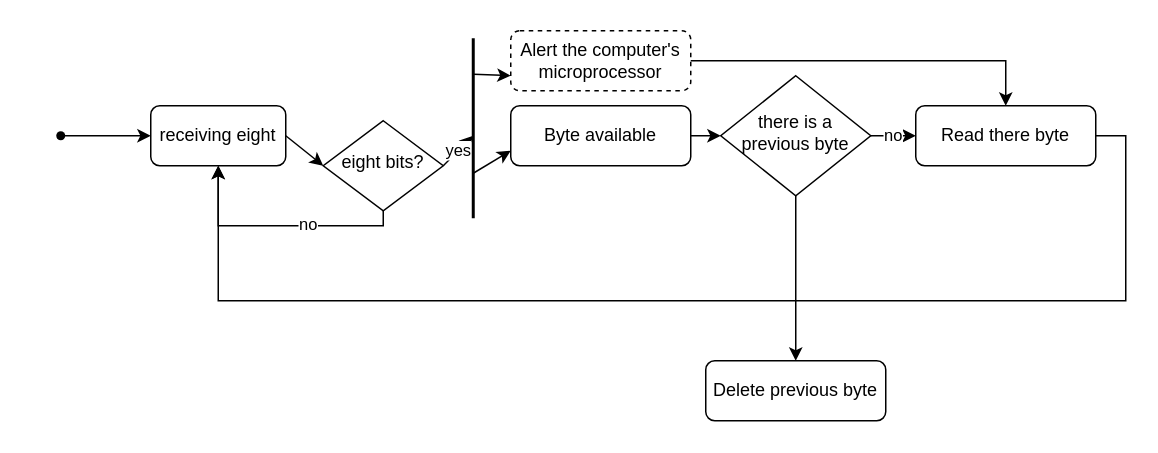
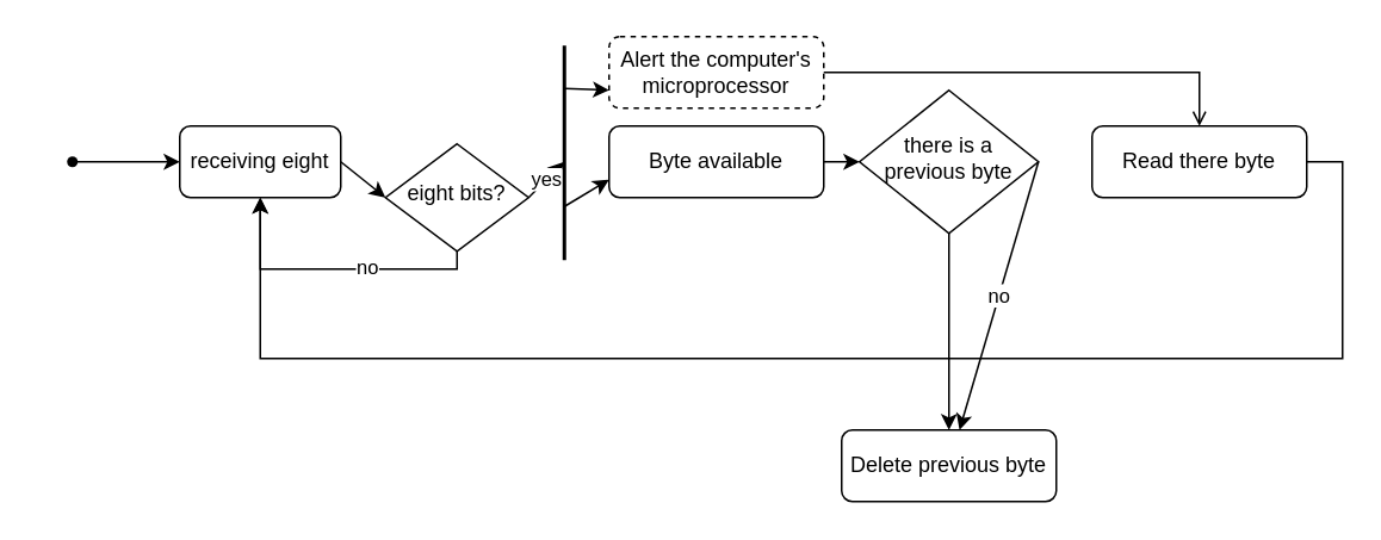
  <mxCell id="0" />
  <mxCell id="1" parent="0" />
  <mxCell id="2" value="Byte available" style="rounded=1;whiteSpace=wrap;html=1;fontSize=12;glass=0;strokeWidth=1;shadow=0;" parent="1" vertex="1"><mxGeometry x="340" y="70" width="120" height="40" as="geometry" /></mxCell>
  <mxCell id="3" value="there is a previous byte" style="rhombus;whiteSpace=wrap;html=1;shadow=0;fontFamily=Helvetica;fontSize=12;align=center;strokeWidth=1;spacing=6;spacingTop=-4;" parent="1" vertex="1"><mxGeometry x="480" y="50" width="100" height="80" as="geometry" /></mxCell>
  <mxCell id="4" value="" style="endArrow=classic;html=1;rounded=0;exitDx=0;exitDy=0;exitPerimeter=0;startArrow=none;entryX=0;entryY=0.5;entryDx=0;entryDy=0;" edge="1" parent="1" source="6" target="5"><mxGeometry width="50" height="50" relative="1" as="geometry"><mxPoint x="38" y="92" as="sourcePoint" /><mxPoint x="98" y="92" as="targetPoint" /></mxGeometry></mxCell>
  <mxCell id="5" value="receiving eight" style="rounded=1;whiteSpace=wrap;html=1;fontSize=12;glass=0;strokeWidth=1;shadow=0;" vertex="1" parent="1"><mxGeometry x="100" y="70" width="90" height="40" as="geometry" /></mxCell>
  <mxCell id="6" value="" style="shape=waypoint;sketch=0;fillStyle=solid;size=6;pointerEvents=1;points=[];fillColor=none;resizable=0;rotatable=0;perimeter=centerPerimeter;snapToPoint=1;" vertex="1" parent="1"><mxGeometry x="20" y="70" width="40" height="40" as="geometry" /></mxCell>
  <mxCell id="7" value="" style="endArrow=none;html=1;rounded=0;exitX=0.97;exitY=1.125;exitDx=0;exitDy=0;exitPerimeter=0;" edge="1" parent="1" target="6"><mxGeometry width="50" height="50" relative="1" as="geometry"><mxPoint x="38" y="92" as="sourcePoint" /><mxPoint x="98" y="92" as="targetPoint" /></mxGeometry></mxCell>
  <mxCell id="8" value="Alert the computer's microprocessor" style="rounded=1;whiteSpace=wrap;html=1;fontSize=12;glass=0;strokeWidth=1;shadow=0;dashed=1;" vertex="1" parent="1"><mxGeometry x="340" width="120" height="40" as="geometry" y="20" /></mxCell>
  <mxCell id="9" value="eight bits?" style="rhombus;whiteSpace=wrap;html=1;shadow=0;fontFamily=Helvetica;fontSize=12;align=center;strokeWidth=1;spacing=6;spacingTop=-4;" vertex="1" parent="1"><mxGeometry x="215" y="80" width="80" height="60" as="geometry" /></mxCell>
  <mxCell id="10" value="" style="endArrow=classic;html=1;rounded=0;exitX=1;exitY=0.5;exitDx=0;exitDy=0;entryX=0;entryY=0.5;entryDx=0;entryDy=0;" edge="1" parent="1" source="5" target="9"><mxGeometry width="50" height="50" relative="1" as="geometry"><mxPoint x="360" y="320" as="sourcePoint" /><mxPoint x="410" y="270" as="targetPoint" /></mxGeometry></mxCell>
  <mxCell id="11" style="edgeStyle=orthogonalEdgeStyle;rounded=0;orthogonalLoop=1;jettySize=auto;html=1;exitX=1;exitY=0.5;exitDx=0;exitDy=0;entryX=0.5;entryY=1;entryDx=0;entryDy=0;" edge="1" parent="1" source="12" target="5"><mxGeometry relative="1" as="geometry"><Array as="points"><mxPoint x="750" y="90" /><mxPoint x="750" y="200" /><mxPoint x="145" y="200" /></Array></mxGeometry></mxCell>
  <mxCell id="12" value="Read there byte" style="rounded=1;whiteSpace=wrap;html=1;fontSize=12;glass=0;strokeWidth=1;shadow=0;" vertex="1" parent="1"><mxGeometry x="610" y="70" width="120" height="40" as="geometry" /></mxCell>
- <mxCell id="13" value="no" style="endArrow=classic;html=1;rounded=0;exitX=1;exitY=0.5;exitDx=0;exitDy=0;entryX=0;entryY=0.5;entryDx=0;entryDy=0;" edge="1" parent="1" source="3" target="12"><mxGeometry relative="1" as="geometry"><mxPoint x="470" y="100" as="sourcePoint" /><mxPoint x="500" y="100" as="targetPoint" /></mxGeometry></mxCell>
+ <mxCell id="13" value="no" style="endArrow=classic;html=1;rounded=0;exitX=1;exitY=0.5;exitDx=0;exitDy=0;" edge="1" parent="1" source="3" target="16"><mxGeometry relative="1" as="geometry"><mxPoint x="470" y="100" as="sourcePoint" /><mxPoint x="500" y="100" as="targetPoint" /></mxGeometry></mxCell>
  <mxCell id="14" value="" style="endArrow=classic;html=1;rounded=0;exitX=1;exitY=0.5;exitDx=0;exitDy=0;entryX=0;entryY=0.5;entryDx=0;entryDy=0;" edge="1" parent="1" source="2" target="3"><mxGeometry width="50" height="50" relative="1" as="geometry"><mxPoint x="450" y="320" as="sourcePoint" /><mxPoint x="500" y="270" as="targetPoint" /></mxGeometry></mxCell>
  <mxCell id="15" value="" style="endArrow=classic;html=1;rounded=0;exitX=0.5;exitY=1;exitDx=0;exitDy=0;" edge="1" parent="1" source="3"><mxGeometry width="50" height="50" relative="1" as="geometry"><mxPoint x="450" y="320" as="sourcePoint" /><mxPoint x="530" y="240" as="targetPoint" /></mxGeometry></mxCell>
  <mxCell id="16" value="Delete previous byte" style="rounded=1;whiteSpace=wrap;html=1;fontSize=12;glass=0;strokeWidth=1;shadow=0;" vertex="1" parent="1"><mxGeometry x="470" y="240" width="120" height="40" as="geometry" /></mxCell>
  <mxCell id="17" value="" style="line;strokeWidth=2;direction=south;html=1;" vertex="1" parent="1"><mxGeometry x="310" y="25" width="10" height="120" as="geometry" /></mxCell>
  <mxCell id="18" value="yes" style="endArrow=classic;html=1;rounded=0;exitX=1;exitY=0.5;exitDx=0;exitDy=0;" edge="1" parent="1" source="9"><mxGeometry width="50" height="50" relative="1" as="geometry"><mxPoint x="450" y="290" as="sourcePoint" /><mxPoint x="315" y="90" as="targetPoint" /></mxGeometry></mxCell>
  <mxCell id="19" value="" style="endArrow=classic;html=1;rounded=0;exitX=0.75;exitY=0.5;exitDx=0;exitDy=0;exitPerimeter=0;entryX=0;entryY=0.75;entryDx=0;entryDy=0;" edge="1" parent="1" source="17" target="2"><mxGeometry width="50" height="50" relative="1" as="geometry"><mxPoint x="450" y="290" as="sourcePoint" /><mxPoint x="500" y="240" as="targetPoint" /></mxGeometry></mxCell>
  <mxCell id="20" value="" style="endArrow=classic;html=1;rounded=0;exitX=0.2;exitY=0.48;exitDx=0;exitDy=0;exitPerimeter=0;entryX=0;entryY=0.75;entryDx=0;entryDy=0;" edge="1" parent="1" source="17" target="8"><mxGeometry width="50" height="50" relative="1" as="geometry"><mxPoint x="450" y="290" as="sourcePoint" /><mxPoint x="500" y="240" as="targetPoint" /></mxGeometry></mxCell>
- <mxCell id="21" value="" style="edgeStyle=elbowEdgeStyle;elbow=vertical;endArrow=classic;html=1;rounded=0;exitX=1;exitY=0.5;exitDx=0;exitDy=0;entryX=0.5;entryY=0;entryDx=0;entryDy=0;" edge="1" parent="1" source="8" target="12"><mxGeometry width="50" height="50" relative="1" as="geometry"><mxPoint x="450" y="290" as="sourcePoint" /><mxPoint x="500" y="240" as="targetPoint" /><Array as="points"><mxPoint x="570" y="40" /></Array></mxGeometry></mxCell>
+ <mxCell id="21" value="" style="edgeStyle=elbowEdgeStyle;elbow=vertical;endArrow=open;html=1;rounded=0;exitX=1;exitY=0.5;exitDx=0;exitDy=0;entryX=0.5;entryY=0;entryDx=0;entryDy=0;" edge="1" parent="1" source="8" target="12"><mxGeometry width="50" height="50" relative="1" as="geometry"><mxPoint x="450" y="290" as="sourcePoint" /><mxPoint x="500" y="240" as="targetPoint" /><Array as="points"><mxPoint x="570" y="40" /></Array></mxGeometry></mxCell>
  <mxCell id="22" value="" style="edgeStyle=elbowEdgeStyle;elbow=vertical;endArrow=classic;html=1;rounded=0;exitX=0.5;exitY=1;exitDx=0;exitDy=0;entryX=0.5;entryY=1;entryDx=0;entryDy=0;" edge="1" parent="1" source="9" target="5"><mxGeometry width="50" height="50" relative="1" as="geometry"><mxPoint x="450" y="290" as="sourcePoint" /><mxPoint x="500" y="240" as="targetPoint" /><Array as="points"><mxPoint x="190" y="150" /></Array></mxGeometry></mxCell>
  <mxCell id="23" value="no" style="edgeLabel;html=1;align=center;verticalAlign=middle;resizable=0;points=[];" vertex="1" connectable="0" parent="22"><mxGeometry x="-0.232" y="-2" relative="1" as="geometry"><mxPoint as="offset" /></mxGeometry></mxCell>
